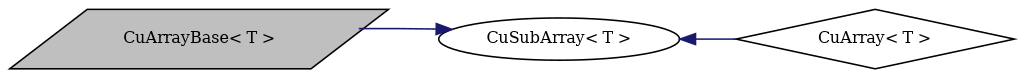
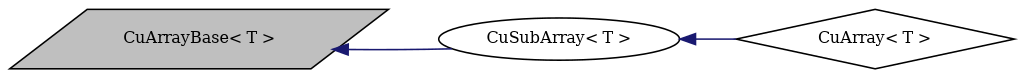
  digraph {
    fontname="DejaVu Serif"
    rankdir=LR
    node [color=black fillcolor=white fontname="DejaVu Serif" fontsize=10 style=filled]
    edge [color=midnightblue dir=back fontname="DejaVu Serif" fontsize=10 labelfontname=Helvetica labelfontsize=10 style=solid]
    n1 [fillcolor=grey75 fontcolor=black height=0.2 label="CuArrayBase\< T \>" shape=parallelogram width=0.4]
    n2 [height=0.2 label="CuSubArray\< T \>" shape=ellipse width=0.4]
    n3 [height=0.2 label="CuArray\< T \>" shape=diamond width=0.4]
-   n2 -> n1
+   n1 -> n2
    n2 -> n3
  }
